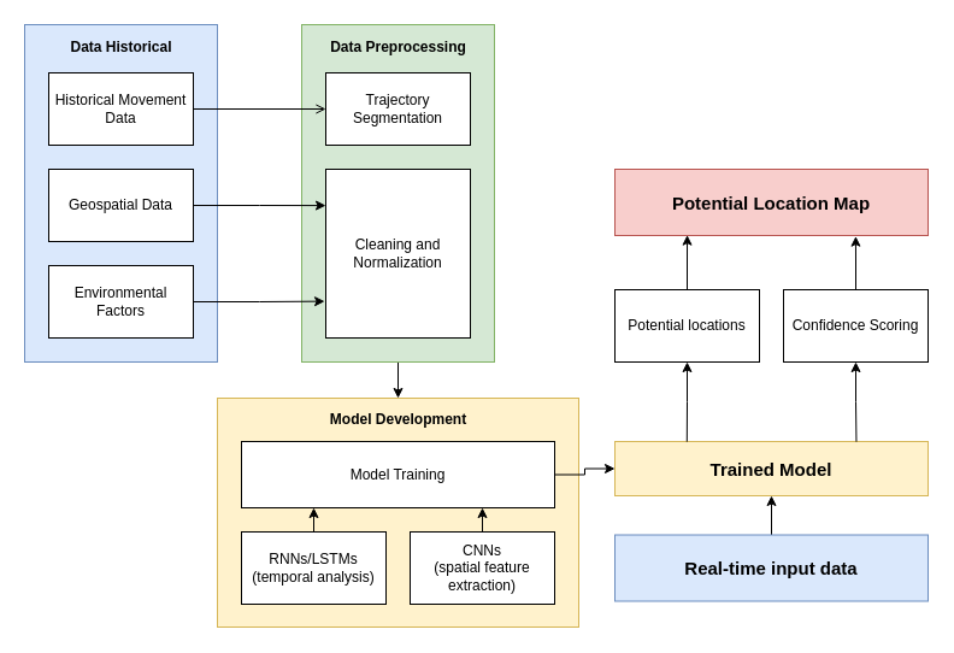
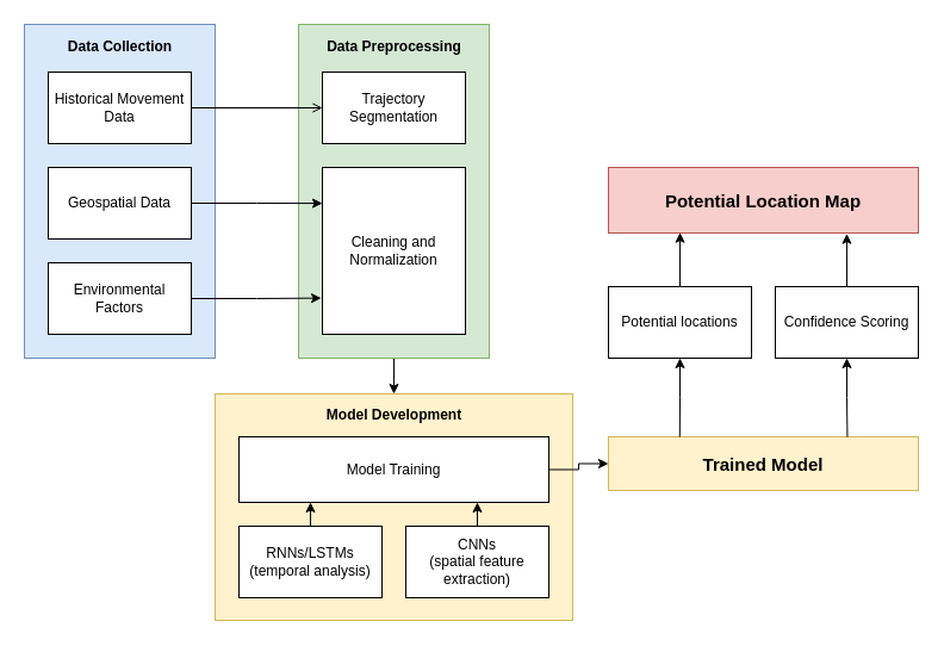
  <mxCell id="0" />
  <mxCell id="1" parent="0" />
  <mxCell id="2" value="" style="rounded=0;whiteSpace=wrap;html=1;fillColor=#dae8fc;strokeColor=#6c8ebf;" vertex="1" parent="1"><mxGeometry x="20" y="20" width="160" height="280" as="geometry" /></mxCell>
  <mxCell id="3" value="Historical Movement Data" style="rounded=0;whiteSpace=wrap;html=1;" vertex="1" parent="1"><mxGeometry x="40" y="60" width="120" height="60" as="geometry" /></mxCell>
  <mxCell id="4" value="Geospatial Data" style="rounded=0;whiteSpace=wrap;html=1;" vertex="1" parent="1"><mxGeometry x="40" y="140" width="120" height="60" as="geometry" /></mxCell>
  <mxCell id="5" value="Environmental Factors" style="rounded=0;whiteSpace=wrap;html=1;" vertex="1" parent="1"><mxGeometry x="40" y="220" width="120" height="60" as="geometry" /></mxCell>
- <mxCell id="6" value="Data Historical" style="text;html=1;align=center;verticalAlign=middle;resizable=0;points=[];autosize=1;strokeColor=none;fillColor=none;fontStyle=1" vertex="1" parent="1"><mxGeometry x="50" y="24" width="100" height="30" as="geometry" /></mxCell>
+ <mxCell id="6" value="Data Collection" style="text;html=1;align=center;verticalAlign=middle;resizable=0;points=[];autosize=1;strokeColor=none;fillColor=none;fontStyle=1" vertex="1" parent="1"><mxGeometry x="50" y="24" width="100" height="30" as="geometry" /></mxCell>
  <mxCell id="7" style="edgeStyle=orthogonalEdgeStyle;rounded=0;orthogonalLoop=1;jettySize=auto;html=1;entryX=0.5;entryY=0;entryDx=0;entryDy=0;" edge="1" parent="1" source="8" target="15"><mxGeometry relative="1" as="geometry" /></mxCell>
  <mxCell id="8" value="" style="rounded=0;whiteSpace=wrap;html=1;fillColor=#d5e8d4;strokeColor=#82b366;glass=0;" vertex="1" parent="1"><mxGeometry x="250" y="20" width="160" height="280" as="geometry" /></mxCell>
  <mxCell id="9" value="Trajectory Segmentation" style="rounded=0;whiteSpace=wrap;html=1;" vertex="1" parent="1"><mxGeometry x="270" y="60" width="120" height="60" as="geometry" /></mxCell>
  <mxCell id="10" value="Cleaning and Normalization" style="rounded=0;whiteSpace=wrap;html=1;" vertex="1" parent="1"><mxGeometry x="270" y="140" width="120" height="140" as="geometry" /></mxCell>
  <mxCell id="11" value="Data Preprocessing" style="text;html=1;align=center;verticalAlign=middle;resizable=0;points=[];autosize=1;strokeColor=none;fillColor=none;fontStyle=1" vertex="1" parent="1"><mxGeometry x="265" y="24" width="130" height="30" as="geometry" /></mxCell>
  <mxCell id="12" style="edgeStyle=orthogonalEdgeStyle;rounded=0;orthogonalLoop=1;jettySize=auto;html=1;entryX=0;entryY=0.5;entryDx=0;entryDy=0;endArrow=open;" edge="1" parent="1" source="3" target="9"><mxGeometry relative="1" as="geometry" /></mxCell>
  <mxCell id="13" style="edgeStyle=orthogonalEdgeStyle;rounded=0;orthogonalLoop=1;jettySize=auto;html=1;entryX=0;entryY=0.215;entryDx=0;entryDy=0;entryPerimeter=0;" edge="1" parent="1" source="4" target="10"><mxGeometry relative="1" as="geometry" /></mxCell>
  <mxCell id="14" style="edgeStyle=orthogonalEdgeStyle;rounded=0;orthogonalLoop=1;jettySize=auto;html=1;entryX=-0.008;entryY=0.783;entryDx=0;entryDy=0;entryPerimeter=0;" edge="1" parent="1" source="5" target="10"><mxGeometry relative="1" as="geometry" /></mxCell>
  <mxCell id="15" value="" style="rounded=0;whiteSpace=wrap;html=1;fillColor=#fff2cc;strokeColor=#d6b656;glass=0;" vertex="1" parent="1"><mxGeometry x="180" y="330" width="300" height="190" as="geometry" /></mxCell>
  <mxCell id="16" style="edgeStyle=orthogonalEdgeStyle;rounded=0;orthogonalLoop=1;jettySize=auto;html=1;entryX=0;entryY=0.5;entryDx=0;entryDy=0;" edge="1" parent="1" source="17" target="23"><mxGeometry relative="1" as="geometry" /></mxCell>
  <mxCell id="17" value="Model Training" style="rounded=0;whiteSpace=wrap;html=1;" vertex="1" parent="1"><mxGeometry x="200" y="366" width="260" height="55" as="geometry" /></mxCell>
  <mxCell id="18" value="RNNs/LSTMs&lt;div&gt;(temporal analysis)&lt;/div&gt;" style="rounded=0;whiteSpace=wrap;html=1;" vertex="1" parent="1"><mxGeometry x="200" y="441" width="120" height="60" as="geometry" /></mxCell>
  <mxCell id="19" value="CNNs&lt;div&gt;(spatial feature extraction)&lt;/div&gt;" style="rounded=0;whiteSpace=wrap;html=1;" vertex="1" parent="1"><mxGeometry x="340" y="441" width="120" height="60" as="geometry" /></mxCell>
  <mxCell id="20" value="Model Development" style="text;html=1;align=center;verticalAlign=middle;resizable=0;points=[];autosize=1;strokeColor=none;fillColor=none;fontStyle=1" vertex="1" parent="1"><mxGeometry x="265" y="333" width="130" height="30" as="geometry" /></mxCell>
  <mxCell id="21" style="edgeStyle=orthogonalEdgeStyle;rounded=0;orthogonalLoop=1;jettySize=auto;html=1;entryX=0.232;entryY=1.002;entryDx=0;entryDy=0;entryPerimeter=0;" edge="1" parent="1" source="18" target="17"><mxGeometry relative="1" as="geometry" /></mxCell>
  <mxCell id="22" style="edgeStyle=orthogonalEdgeStyle;rounded=0;orthogonalLoop=1;jettySize=auto;html=1;entryX=0.771;entryY=1.002;entryDx=0;entryDy=0;entryPerimeter=0;" edge="1" parent="1" source="19" target="17"><mxGeometry relative="1" as="geometry" /></mxCell>
  <mxCell id="23" value="Trained Model" style="rounded=0;whiteSpace=wrap;html=1;fillColor=#fff2cc;strokeColor=#d6b656;fontStyle=1;fontSize=15;" vertex="1" parent="1"><mxGeometry x="510" y="366" width="260" height="45" as="geometry" /></mxCell>
- <mxCell id="24" value="" style="edgeStyle=orthogonalEdgeStyle;rounded=0;orthogonalLoop=1;jettySize=auto;html=1;" edge="1" parent="1" source="25" target="23"><mxGeometry relative="1" as="geometry" /></mxCell>
- <mxCell id="25" value="Real-time input data" style="rounded=0;whiteSpace=wrap;html=1;fillColor=#dae8fc;strokeColor=#6c8ebf;fontStyle=1;fontSize=15;" vertex="1" parent="1"><mxGeometry x="510" y="443.5" width="260" height="55" as="geometry" /></mxCell>
  <mxCell id="26" value="Confidence Scoring" style="rounded=0;whiteSpace=wrap;html=1;" vertex="1" parent="1"><mxGeometry x="650" y="240" width="120" height="60" as="geometry" /></mxCell>
  <mxCell id="27" value="Potential locations" style="rounded=0;whiteSpace=wrap;html=1;" vertex="1" parent="1"><mxGeometry x="510" y="240" width="120" height="60" as="geometry" /></mxCell>
  <mxCell id="28" style="edgeStyle=orthogonalEdgeStyle;rounded=0;orthogonalLoop=1;jettySize=auto;html=1;entryX=0.23;entryY=0.003;entryDx=0;entryDy=0;entryPerimeter=0;startArrow=classic;startFill=1;endArrow=none;endFill=0;" edge="1" parent="1" source="27" target="23"><mxGeometry relative="1" as="geometry" /></mxCell>
  <mxCell id="29" style="edgeStyle=orthogonalEdgeStyle;rounded=0;orthogonalLoop=1;jettySize=auto;html=1;entryX=0.771;entryY=0.003;entryDx=0;entryDy=0;entryPerimeter=0;startArrow=classic;startFill=1;endArrow=none;endFill=0;" edge="1" parent="1" source="26" target="23"><mxGeometry relative="1" as="geometry" /></mxCell>
  <mxCell id="30" value="Potential Location Map" style="rounded=0;whiteSpace=wrap;html=1;fillColor=#f8cecc;strokeColor=#b85450;fontStyle=1;fontSize=15;" vertex="1" parent="1"><mxGeometry x="510" y="140" width="260" height="55" as="geometry" /></mxCell>
  <mxCell id="31" style="edgeStyle=orthogonalEdgeStyle;rounded=0;orthogonalLoop=1;jettySize=auto;html=1;entryX=0.231;entryY=0.994;entryDx=0;entryDy=0;entryPerimeter=0;" edge="1" parent="1" source="27" target="30"><mxGeometry relative="1" as="geometry" /></mxCell>
  <mxCell id="32" style="edgeStyle=orthogonalEdgeStyle;rounded=0;orthogonalLoop=1;jettySize=auto;html=1;entryX=0.769;entryY=1.012;entryDx=0;entryDy=0;entryPerimeter=0;" edge="1" parent="1" source="26" target="30"><mxGeometry relative="1" as="geometry" /></mxCell>
